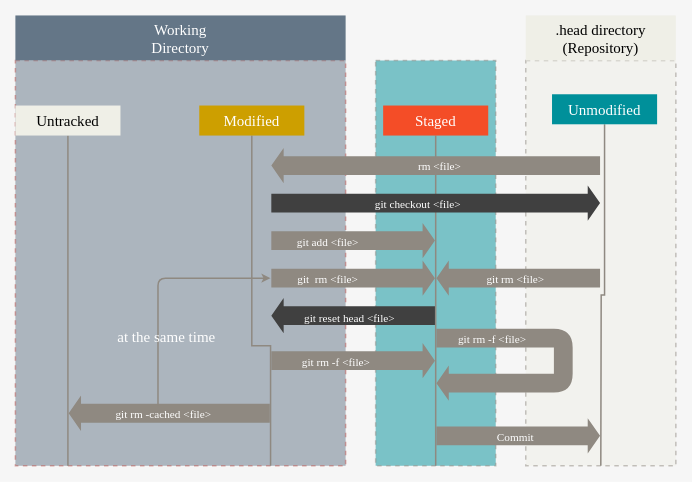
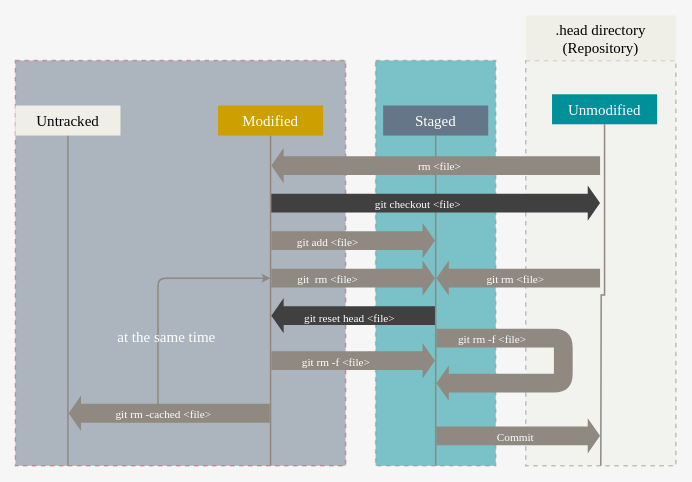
  <mxCell id="0" />
  <mxCell id="1" parent="0" />
  <mxCell id="2" value="" style="rounded=0;whiteSpace=wrap;html=1;shadow=0;dashed=1;labelBackgroundColor=none;strokeColor=#8F8981;strokeWidth=2;fontFamily=Lucida Console;fontSize=15;fontColor=#FFFFFF;opacity=50;fillColor=#EFEFE7;" vertex="1" parent="1"><mxGeometry x="700" y="80" width="200" height="540" as="geometry" /></mxCell>
  <mxCell id="3" value="" style="rounded=0;whiteSpace=wrap;html=1;shadow=0;dashed=1;labelBackgroundColor=none;strokeColor=#8F8981;strokeWidth=2;fontFamily=Lucida Console;fontSize=15;fontColor=#FFFFFF;opacity=50;fillColor=#00909A;" vertex="1" parent="1"><mxGeometry x="500" y="80" width="160" height="540" as="geometry" /></mxCell>
  <mxCell id="4" value="" style="rounded=0;whiteSpace=wrap;html=1;dashed=1;labelBackgroundColor=none;strokeWidth=2;fontFamily=Lucida Console;fontSize=15;strokeColor=#b85450;opacity=50;shadow=0;fillColor=#647687;" vertex="1" parent="1"><mxGeometry x="20" y="80" width="440" height="540" as="geometry" /></mxCell>
- <mxCell id="5" value="Working&lt;br style=&quot;font-size: 20px;&quot;&gt;Directory" style="rounded=0;whiteSpace=wrap;html=1;fontColor=#ffffff;fontFamily=Lucida Console;fontSize=20;fillColor=#647687;strokeColor=none;" vertex="1" parent="1"><mxGeometry x="20" y="20" width="440" height="60" as="geometry" /></mxCell>
  <mxCell id="6" value=".head directory&lt;br&gt;(Repository)" style="rounded=0;whiteSpace=wrap;html=1;fontFamily=Lucida Console;fontSize=20;fillColor=#EFEFE7;strokeColor=none;" vertex="1" parent="1"><mxGeometry x="700" y="20" width="200" height="60" as="geometry" /></mxCell>
  <mxCell id="7" style="edgeStyle=orthogonalEdgeStyle;rounded=0;jumpSize=6;orthogonalLoop=1;jettySize=auto;html=1;exitX=0.5;exitY=1;exitDx=0;exitDy=0;labelBackgroundColor=none;endArrow=none;endFill=0;strokeWidth=2;fillColor=#8F8981;fontFamily=Lucida Console;fontSize=20;fontColor=#FFFFFF;strokeColor=#8F8981;" edge="1" parent="1" source="8"><mxGeometry relative="1" as="geometry"><mxPoint x="90" y="620" as="targetPoint" /></mxGeometry></mxCell>
  <mxCell id="8" value="Untracked" style="rounded=0;whiteSpace=wrap;html=1;fontFamily=Lucida Console;fontSize=20;strokeColor=none;fillColor=#EFEFE7;" vertex="1" parent="1"><mxGeometry x="20" y="140" width="140" height="40" as="geometry" /></mxCell>
  <mxCell id="9" style="edgeStyle=orthogonalEdgeStyle;rounded=0;jumpSize=6;orthogonalLoop=1;jettySize=auto;html=1;exitX=0.5;exitY=1;exitDx=0;exitDy=0;labelBackgroundColor=none;endArrow=none;endFill=0;strokeWidth=2;fillColor=#8F8981;fontFamily=Lucida Console;fontSize=20;fontColor=#FFFFFF;strokeColor=#8F8981;" edge="1" parent="1" source="10"><mxGeometry relative="1" as="geometry"><mxPoint x="800" y="620" as="targetPoint" /></mxGeometry></mxCell>
  <mxCell id="10" value="Unmodified" style="rounded=0;whiteSpace=wrap;html=1;fontFamily=Lucida Console;fontSize=20;strokeColor=none;fillColor=#00909A;fontColor=#FFFFFF;" vertex="1" parent="1"><mxGeometry x="735" y="125" width="140" height="40" as="geometry" /></mxCell>
  <mxCell id="11" style="edgeStyle=orthogonalEdgeStyle;rounded=0;jumpSize=6;orthogonalLoop=1;jettySize=auto;html=1;exitX=0.5;exitY=1;exitDx=0;exitDy=0;labelBackgroundColor=none;endArrow=none;endFill=0;strokeWidth=2;fillColor=#8F8981;fontFamily=Lucida Console;fontSize=20;fontColor=#FFFFFF;strokeColor=#8F8981;" edge="1" parent="1" source="12"><mxGeometry relative="1" as="geometry"><mxPoint x="360" y="620" as="targetPoint" /><Array as="points"><mxPoint x="360" y="460" /></Array></mxGeometry></mxCell>
- <mxCell id="12" value="Modified" style="rounded=0;whiteSpace=wrap;html=1;fontFamily=Lucida Console;fontSize=20;strokeColor=none;fillColor=#CD9F00;fontColor=#FFFFFF;" vertex="1" parent="1"><mxGeometry x="265" y="140" width="140" height="40" as="geometry" /></mxCell>
+ <mxCell id="12" value="Modified" style="rounded=0;whiteSpace=wrap;html=1;fontFamily=Lucida Console;fontSize=20;strokeColor=none;fillColor=#CD9F00;fontColor=#FFFFFF;" vertex="1" parent="1"><mxGeometry x="290" y="140" width="140" height="40" as="geometry" /></mxCell>
  <mxCell id="13" style="edgeStyle=orthogonalEdgeStyle;rounded=0;jumpSize=6;orthogonalLoop=1;jettySize=auto;html=1;exitX=0.5;exitY=1;exitDx=0;exitDy=0;labelBackgroundColor=none;endArrow=none;endFill=0;strokeWidth=2;fillColor=#8F8981;fontFamily=Lucida Console;fontSize=20;fontColor=#FFFFFF;strokeColor=#8F8981;" edge="1" parent="1" source="14"><mxGeometry relative="1" as="geometry"><mxPoint x="580" y="620" as="targetPoint" /></mxGeometry></mxCell>
- <mxCell id="14" value="Staged" style="rounded=0;whiteSpace=wrap;html=1;fontFamily=Lucida Console;fontSize=20;strokeColor=none;fillColor=#F44D27;fontColor=#FFFFFF;" vertex="1" parent="1"><mxGeometry x="510" y="140" width="140" height="40" as="geometry" /></mxCell>
+ <mxCell id="14" value="Staged" style="rounded=0;whiteSpace=wrap;html=1;fontFamily=Lucida Console;fontSize=20;strokeColor=none;fillColor=#647687;fontColor=#FFFFFF;" vertex="1" parent="1"><mxGeometry x="510" y="140" width="140" height="40" as="geometry" /></mxCell>
  <mxCell id="15" value="" style="shape=flexArrow;endArrow=classic;html=1;labelBackgroundColor=none;strokeWidth=2;fillColor=#8F8981;fontFamily=Lucida Console;fontSize=20;fontColor=#FFFFFF;width=24;startSize=4.812;endSize=4.812;strokeColor=none;" edge="1" parent="1"><mxGeometry width="50" height="50" relative="1" as="geometry"><mxPoint x="800" y="220" as="sourcePoint" /><mxPoint x="360" y="220" as="targetPoint" /></mxGeometry></mxCell>
  <mxCell id="16" value="rm &amp;lt;file&amp;gt;" style="edgeLabel;html=1;align=center;verticalAlign=middle;resizable=0;points=[];fontSize=15;fontFamily=Lucida Console;fontColor=#FFFFFF;labelBackgroundColor=none;spacingLeft=10;" vertex="1" connectable="0" parent="15"><mxGeometry x="-0.945" y="1" relative="1" as="geometry"><mxPoint x="-208.24" y="-1" as="offset" /></mxGeometry></mxCell>
  <mxCell id="17" value="" style="shape=flexArrow;endArrow=classic;html=1;labelBackgroundColor=none;strokeWidth=2;fillColor=#8F8981;fontFamily=Lucida Console;fontSize=20;fontColor=#FFFFFF;width=24;startSize=4.812;endSize=4.812;strokeColor=none;" edge="1" parent="1"><mxGeometry width="50" height="50" relative="1" as="geometry"><mxPoint x="360" y="550" as="sourcePoint" /><mxPoint x="90" y="550" as="targetPoint" /></mxGeometry></mxCell>
  <mxCell id="18" value="git rm -cached &amp;lt;file&amp;gt;" style="edgeLabel;html=1;align=center;verticalAlign=middle;resizable=0;points=[];fontSize=15;fontFamily=Lucida Console;fontColor=#FFFFFF;labelBackgroundColor=none;spacingLeft=10;" vertex="1" connectable="0" parent="17"><mxGeometry x="-0.945" y="1" relative="1" as="geometry"><mxPoint x="-141.72" y="-1" as="offset" /></mxGeometry></mxCell>
  <mxCell id="19" value="" style="shape=flexArrow;endArrow=classic;html=1;labelBackgroundColor=none;strokeWidth=2;fillColor=#8F8981;fontFamily=Lucida Console;fontSize=20;fontColor=#FFFFFF;width=24;startSize=4.812;endSize=4.812;strokeColor=none;" edge="1" parent="1"><mxGeometry width="50" height="50" relative="1" as="geometry"><mxPoint x="580" y="580" as="sourcePoint" /><mxPoint x="800" y="580" as="targetPoint" /></mxGeometry></mxCell>
  <mxCell id="20" value="Commit" style="edgeLabel;html=1;align=center;verticalAlign=middle;resizable=0;points=[];fontSize=15;fontFamily=Lucida Console;fontColor=#FFFFFF;labelBackgroundColor=none;spacingLeft=10;" vertex="1" connectable="0" parent="19"><mxGeometry x="-0.945" y="1" relative="1" as="geometry"><mxPoint x="94.12" y="1" as="offset" /></mxGeometry></mxCell>
  <mxCell id="21" value="" style="shape=flexArrow;endArrow=classic;html=1;labelBackgroundColor=none;strokeWidth=2;fontFamily=Lucida Console;fontSize=20;fontColor=#FFFFFF;width=24;startSize=4.812;endSize=4.812;strokeColor=none;fillColor=#404040;" edge="1" parent="1"><mxGeometry width="50" height="50" relative="1" as="geometry"><mxPoint x="360" y="270" as="sourcePoint" /><mxPoint x="800" y="270" as="targetPoint" /></mxGeometry></mxCell>
  <mxCell id="22" value="git checkout &amp;lt;file&amp;gt;" style="edgeLabel;html=1;align=center;verticalAlign=middle;resizable=0;points=[];fontSize=15;fontFamily=Lucida Console;fontColor=#FFFFFF;labelBackgroundColor=none;spacingLeft=10;" vertex="1" connectable="0" parent="21"><mxGeometry x="-0.945" y="1" relative="1" as="geometry"><mxPoint x="178.97" y="1" as="offset" /></mxGeometry></mxCell>
  <mxCell id="23" value="" style="shape=flexArrow;endArrow=classic;html=1;labelBackgroundColor=none;strokeWidth=2;fillColor=#8F8981;fontFamily=Lucida Console;fontSize=20;fontColor=#FFFFFF;width=24;startSize=4.812;endSize=4.812;strokeColor=none;" edge="1" parent="1"><mxGeometry width="50" height="50" relative="1" as="geometry"><mxPoint x="800" y="370" as="sourcePoint" /><mxPoint x="580" y="370" as="targetPoint" /></mxGeometry></mxCell>
  <mxCell id="24" value="git rm &amp;lt;file&amp;gt;" style="edgeLabel;html=1;align=center;verticalAlign=middle;resizable=0;points=[];fontSize=15;fontFamily=Lucida Console;fontColor=#FFFFFF;labelBackgroundColor=none;spacingLeft=10;" vertex="1" connectable="0" parent="23"><mxGeometry x="-0.945" y="1" relative="1" as="geometry"><mxPoint x="-113.79" y="-1" as="offset" /></mxGeometry></mxCell>
  <mxCell id="25" value="" style="shape=flexArrow;endArrow=classic;html=1;labelBackgroundColor=none;strokeWidth=2;fillColor=#8F8981;fontFamily=Lucida Console;fontSize=20;fontColor=#FFFFFF;width=24;startSize=4.812;endSize=4.812;strokeColor=none;" edge="1" parent="1"><mxGeometry width="50" height="50" relative="1" as="geometry"><mxPoint x="360" y="370" as="sourcePoint" /><mxPoint x="580" y="370" as="targetPoint" /></mxGeometry></mxCell>
  <mxCell id="26" value="git&amp;nbsp; rm &amp;lt;file&amp;gt;" style="edgeLabel;html=1;align=center;verticalAlign=middle;resizable=0;points=[];fontSize=15;fontFamily=Lucida Console;fontColor=#FFFFFF;labelBackgroundColor=none;spacingLeft=10;" vertex="1" connectable="0" parent="25"><mxGeometry x="-0.945" y="1" relative="1" as="geometry"><mxPoint x="64.48" y="1" as="offset" /></mxGeometry></mxCell>
  <mxCell id="27" value="" style="shape=flexArrow;endArrow=classic;html=1;labelBackgroundColor=none;strokeWidth=2;fillColor=#8F8981;fontFamily=Lucida Console;fontSize=20;fontColor=#FFFFFF;width=24;startSize=4.812;endSize=4.812;strokeColor=none;" edge="1" parent="1"><mxGeometry width="50" height="50" relative="1" as="geometry"><mxPoint x="360" y="320" as="sourcePoint" /><mxPoint x="580" y="320" as="targetPoint" /></mxGeometry></mxCell>
  <mxCell id="28" value="git add &amp;lt;file&amp;gt;" style="edgeLabel;html=1;align=center;verticalAlign=middle;resizable=0;points=[];fontSize=15;fontFamily=Lucida Console;fontColor=#FFFFFF;labelBackgroundColor=none;spacingLeft=10;" vertex="1" connectable="0" parent="27"><mxGeometry x="-0.945" y="1" relative="1" as="geometry"><mxPoint x="64.48" y="1" as="offset" /></mxGeometry></mxCell>
  <mxCell id="29" value="" style="shape=flexArrow;endArrow=classic;html=1;labelBackgroundColor=none;strokeWidth=2;fontFamily=Lucida Console;fontSize=20;fontColor=#FFFFFF;width=24;startSize=4.812;endSize=4.812;strokeColor=none;fillColor=#404040;" edge="1" parent="1"><mxGeometry width="50" height="50" relative="1" as="geometry"><mxPoint x="580" y="420" as="sourcePoint" /><mxPoint x="360" y="420" as="targetPoint" /></mxGeometry></mxCell>
  <mxCell id="30" value="git reset head &amp;lt;file&amp;gt;" style="edgeLabel;html=1;align=center;verticalAlign=middle;resizable=0;points=[];fontSize=15;fontFamily=Lucida Console;fontColor=#FFFFFF;labelBackgroundColor=none;spacingLeft=10;" vertex="1" connectable="0" parent="29"><mxGeometry x="-0.945" y="1" relative="1" as="geometry"><mxPoint x="-114.48" y="1" as="offset" /></mxGeometry></mxCell>
  <mxCell id="31" value="" style="shape=flexArrow;endArrow=classic;html=1;labelBackgroundColor=none;strokeWidth=2;fillColor=#8F8981;fontFamily=Lucida Console;fontSize=20;fontColor=#FFFFFF;width=24;startSize=4.812;endSize=4.812;strokeColor=none;" edge="1" parent="1"><mxGeometry width="50" height="50" relative="1" as="geometry"><mxPoint x="360" y="480" as="sourcePoint" /><mxPoint x="580" y="480" as="targetPoint" /></mxGeometry></mxCell>
  <mxCell id="32" value="git rm -f &amp;lt;file&amp;gt;" style="edgeLabel;html=1;align=center;verticalAlign=middle;resizable=0;points=[];fontSize=15;fontFamily=Lucida Console;fontColor=#FFFFFF;labelBackgroundColor=none;spacingLeft=10;" vertex="1" connectable="0" parent="31"><mxGeometry x="-0.945" y="1" relative="1" as="geometry"><mxPoint x="75.17" y="1" as="offset" /></mxGeometry></mxCell>
  <mxCell id="33" value="" style="edgeStyle=elbowEdgeStyle;elbow=vertical;endArrow=classic;html=1;labelBackgroundColor=none;strokeWidth=2;fillColor=#404040;fontFamily=Lucida Console;fontSize=20;fontColor=#FFFFFF;strokeColor=#8F8981;" edge="1" parent="1"><mxGeometry width="50" height="50" relative="1" as="geometry"><mxPoint x="210" y="540" as="sourcePoint" /><mxPoint x="360" y="370" as="targetPoint" /><Array as="points"><mxPoint x="300" y="370" /></Array></mxGeometry></mxCell>
  <mxCell id="34" value="at the same time" style="edgeLabel;html=1;align=center;verticalAlign=middle;resizable=0;points=[];fontSize=20;fontFamily=Lucida Console;fontColor=#FFFFFF;labelBackgroundColor=none;" vertex="1" connectable="0" parent="33"><mxGeometry x="-0.31" relative="1" as="geometry"><mxPoint x="10" y="16.21" as="offset" /></mxGeometry></mxCell>
  <mxCell id="35" value="" style="shape=flexArrow;endArrow=classic;html=1;labelBackgroundColor=none;strokeWidth=2;fillColor=#8F8981;fontFamily=Lucida Console;fontSize=20;fontColor=#FFFFFF;width=24;startSize=4.812;endSize=4.812;strokeColor=none;edgeStyle=orthogonalEdgeStyle;" edge="1" parent="1"><mxGeometry width="50" height="50" relative="1" as="geometry"><mxPoint x="580" y="450" as="sourcePoint" /><mxPoint x="580" y="510" as="targetPoint" /><Array as="points"><mxPoint x="750" y="450" /><mxPoint x="750" y="510" /></Array></mxGeometry></mxCell>
  <mxCell id="36" value="git rm -f &amp;lt;file&amp;gt;" style="edgeLabel;html=1;align=center;verticalAlign=middle;resizable=0;points=[];fontSize=15;fontFamily=Lucida Console;fontColor=#FFFFFF;labelBackgroundColor=none;spacingLeft=10;" vertex="1" connectable="0" parent="35"><mxGeometry x="-0.945" y="1" relative="1" as="geometry"><mxPoint x="58.97" y="1" as="offset" /></mxGeometry></mxCell>
